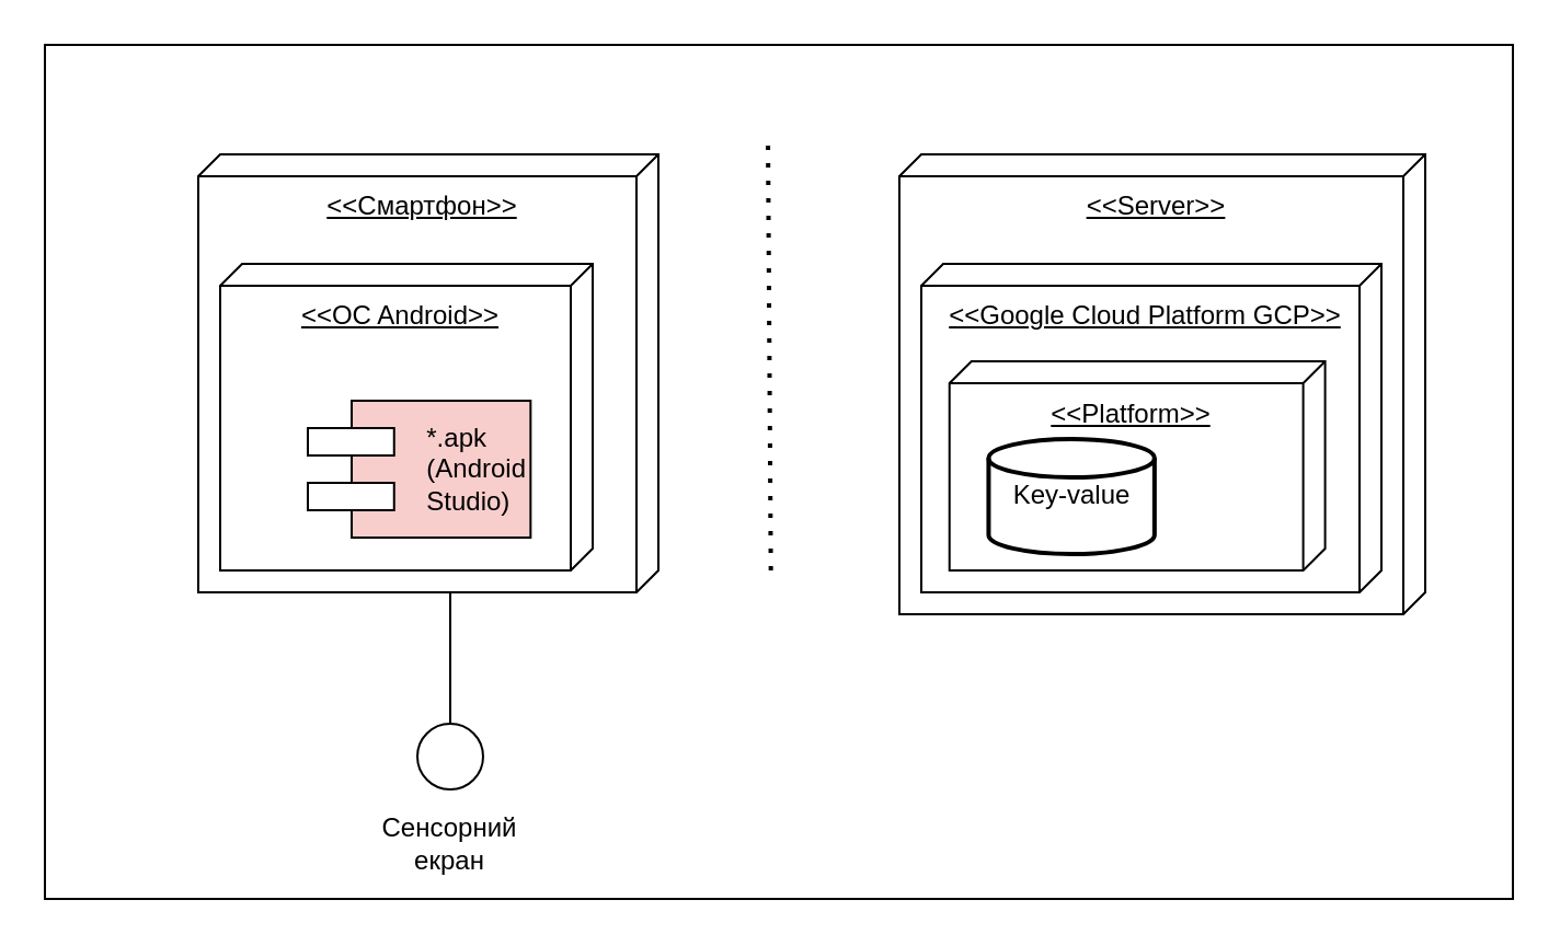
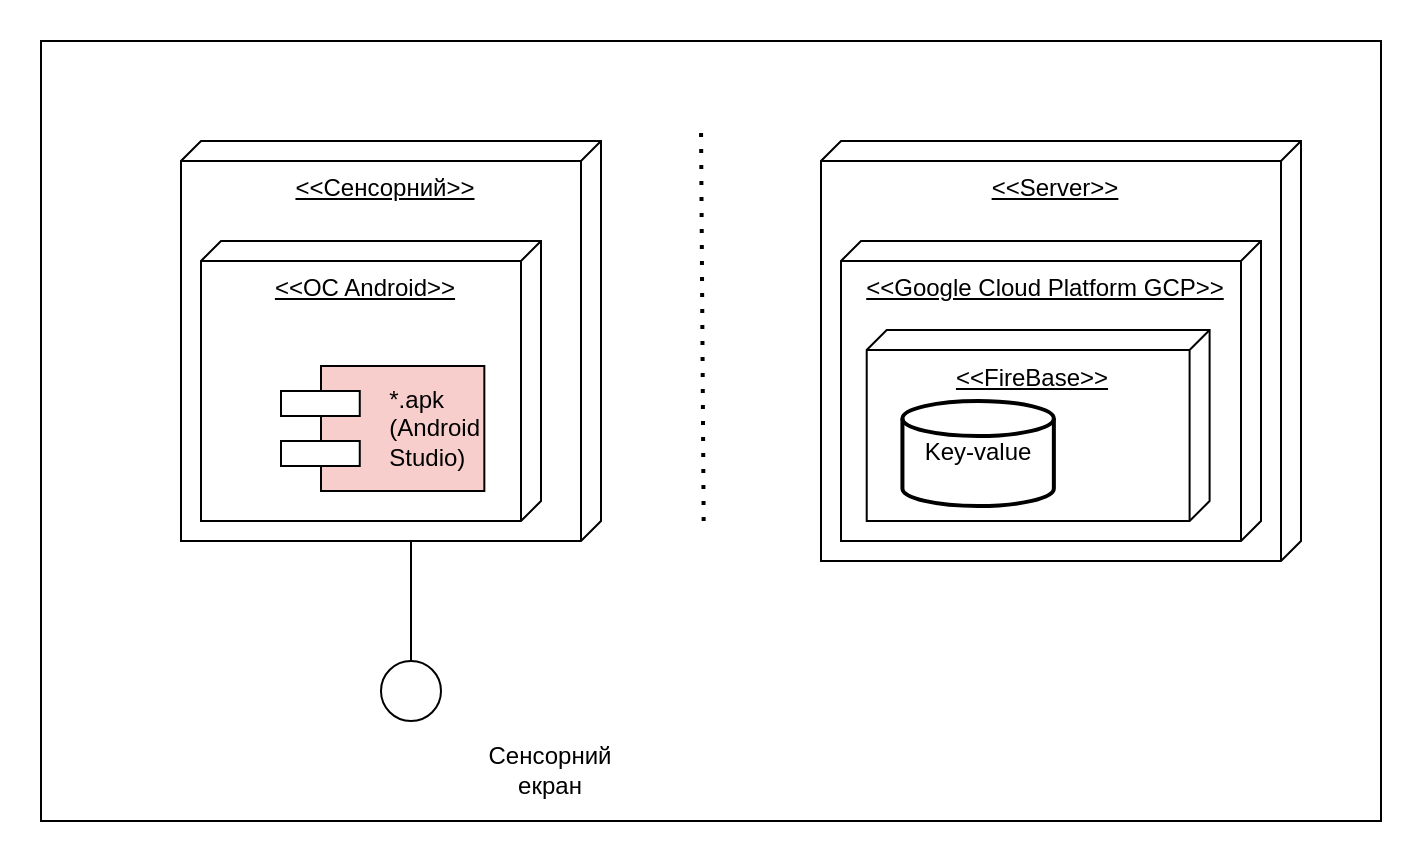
  <mxCell id="0" />
  <mxCell id="1" parent="0" />
  <mxCell id="2" value="" style="rounded=0;whiteSpace=wrap;html=1;" parent="1" vertex="1"><mxGeometry x="20" y="20" width="670" height="390" as="geometry" /></mxCell>
- <mxCell id="3" value="&lt;u&gt;&amp;lt;&amp;lt;Смартфон&amp;gt;&amp;gt;&lt;/u&gt;" style="verticalAlign=top;align=center;shape=cube;size=10;direction=south;fontStyle=0;html=1;boundedLbl=1;spacingLeft=5;whiteSpace=wrap;" parent="1" vertex="1"><mxGeometry x="90" y="70" width="210" height="200" as="geometry" /></mxCell>
+ <mxCell id="3" value="&lt;u&gt;&amp;lt;&amp;lt;Сенсорний&amp;gt;&amp;gt;&lt;/u&gt;" style="verticalAlign=top;align=center;shape=cube;size=10;direction=south;fontStyle=0;html=1;boundedLbl=1;spacingLeft=5;whiteSpace=wrap;" parent="1" vertex="1"><mxGeometry x="90" y="70" width="210" height="200" as="geometry" /></mxCell>
  <mxCell id="4" value="&lt;u&gt;&amp;lt;&amp;lt;OC Android&amp;gt;&amp;gt;&lt;/u&gt;" style="verticalAlign=top;align=center;shape=cube;size=10;direction=south;html=1;boundedLbl=1;spacingLeft=5;whiteSpace=wrap;" parent="3" vertex="1"><mxGeometry width="170" height="140" relative="1" as="geometry"><mxPoint x="10" y="50" as="offset" /></mxGeometry></mxCell>
  <mxCell id="5" value="&lt;div style=&quot;text-align: justify;&quot;&gt;&lt;span style=&quot;background-color: initial;&quot;&gt;*.apk&lt;/span&gt;&lt;/div&gt;&lt;div style=&quot;text-align: justify;&quot;&gt;&lt;span style=&quot;background-color: initial;&quot;&gt;(Android&lt;/span&gt;&lt;/div&gt;&lt;div style=&quot;text-align: justify;&quot;&gt;&lt;span style=&quot;background-color: initial;&quot;&gt;Studio)&lt;/span&gt;&lt;/div&gt;" style="rounded=0;whiteSpace=wrap;html=1;align=right;fillColor=#f8cecc;" parent="3" vertex="1"><mxGeometry x="70" y="112.5" width="81.67" height="62.5" as="geometry" /></mxCell>
  <mxCell id="6" value="" style="rounded=0;whiteSpace=wrap;html=1;" parent="3" vertex="1"><mxGeometry x="50" y="125" width="39.375" height="12.5" as="geometry" /></mxCell>
  <mxCell id="7" value="" style="rounded=0;whiteSpace=wrap;html=1;" parent="3" vertex="1"><mxGeometry x="50" y="150" width="39.375" height="12.5" as="geometry" /></mxCell>
  <mxCell id="8" value="" style="endArrow=none;dashed=1;html=1;dashPattern=1 3;strokeWidth=2;rounded=0;" parent="1" edge="1"><mxGeometry width="50" height="50" relative="1" as="geometry"><mxPoint x="351.333" y="260" as="sourcePoint" /><mxPoint x="350" y="60" as="targetPoint" /></mxGeometry></mxCell>
  <mxCell id="9" value="&lt;u&gt;&amp;lt;&amp;lt;Server&amp;gt;&amp;gt;&lt;/u&gt;" style="verticalAlign=top;align=center;shape=cube;size=10;direction=south;fontStyle=0;html=1;boundedLbl=1;spacingLeft=5;whiteSpace=wrap;" parent="1" vertex="1"><mxGeometry x="410" y="70" width="240" height="210" as="geometry" /></mxCell>
  <mxCell id="10" value="&lt;u&gt;&amp;lt;&amp;lt;Google Cloud Platform GCP&amp;gt;&amp;gt;&lt;/u&gt;" style="verticalAlign=top;align=center;shape=cube;size=10;direction=south;html=1;boundedLbl=1;spacingLeft=5;whiteSpace=wrap;" parent="9" vertex="1"><mxGeometry width="210" height="150" relative="1" as="geometry"><mxPoint x="10" y="50" as="offset" /></mxGeometry></mxCell>
- <mxCell id="11" value="&lt;u&gt;&amp;lt;&amp;lt;Platform&amp;gt;&amp;gt;&lt;/u&gt;" style="verticalAlign=top;align=center;shape=cube;size=10;direction=south;html=1;boundedLbl=1;spacingLeft=5;whiteSpace=wrap;" parent="9" vertex="1"><mxGeometry x="22.86" y="94.5" width="171.43" height="95.5" as="geometry" /></mxCell>
+ <mxCell id="11" value="&lt;u&gt;&amp;lt;&amp;lt;FireBase&amp;gt;&amp;gt;&lt;/u&gt;" style="verticalAlign=top;align=center;shape=cube;size=10;direction=south;html=1;boundedLbl=1;spacingLeft=5;whiteSpace=wrap;" parent="9" vertex="1"><mxGeometry x="22.86" y="94.5" width="171.43" height="95.5" as="geometry" /></mxCell>
  <mxCell id="12" value="Key-value" style="strokeWidth=2;html=1;shape=mxgraph.flowchart.database;whiteSpace=wrap;" parent="9" vertex="1"><mxGeometry x="40.72" y="130" width="75.71" height="52.5" as="geometry" /></mxCell>
  <mxCell id="13" value="" style="ellipse;whiteSpace=wrap;html=1;aspect=fixed;" parent="1" vertex="1"><mxGeometry x="190" y="330" width="30" height="30" as="geometry" /></mxCell>
  <mxCell id="14" value="" style="endArrow=none;html=1;rounded=0;exitX=0.5;exitY=0;exitDx=0;exitDy=0;entryX=0;entryY=0;entryDx=200;entryDy=95;entryPerimeter=0;" parent="1" source="13" target="3" edge="1"><mxGeometry width="50" height="50" relative="1" as="geometry"><mxPoint x="410" y="260" as="sourcePoint" /><mxPoint x="460" y="210" as="targetPoint" /></mxGeometry></mxCell>
- <mxCell id="15" value="Сенсорний екран" style="text;html=1;strokeColor=none;fillColor=none;align=center;verticalAlign=middle;whiteSpace=wrap;rounded=0;" parent="1" vertex="1"><mxGeometry x="175" y="370" width="60" height="30" as="geometry" /></mxCell>
+ <mxCell id="15" value="Сенсорний екран" style="text;html=1;strokeColor=none;fillColor=none;align=center;verticalAlign=middle;whiteSpace=wrap;rounded=0;" parent="1" vertex="1"><mxGeometry x="245" y="370" width="60" height="30" as="geometry" /></mxCell>
